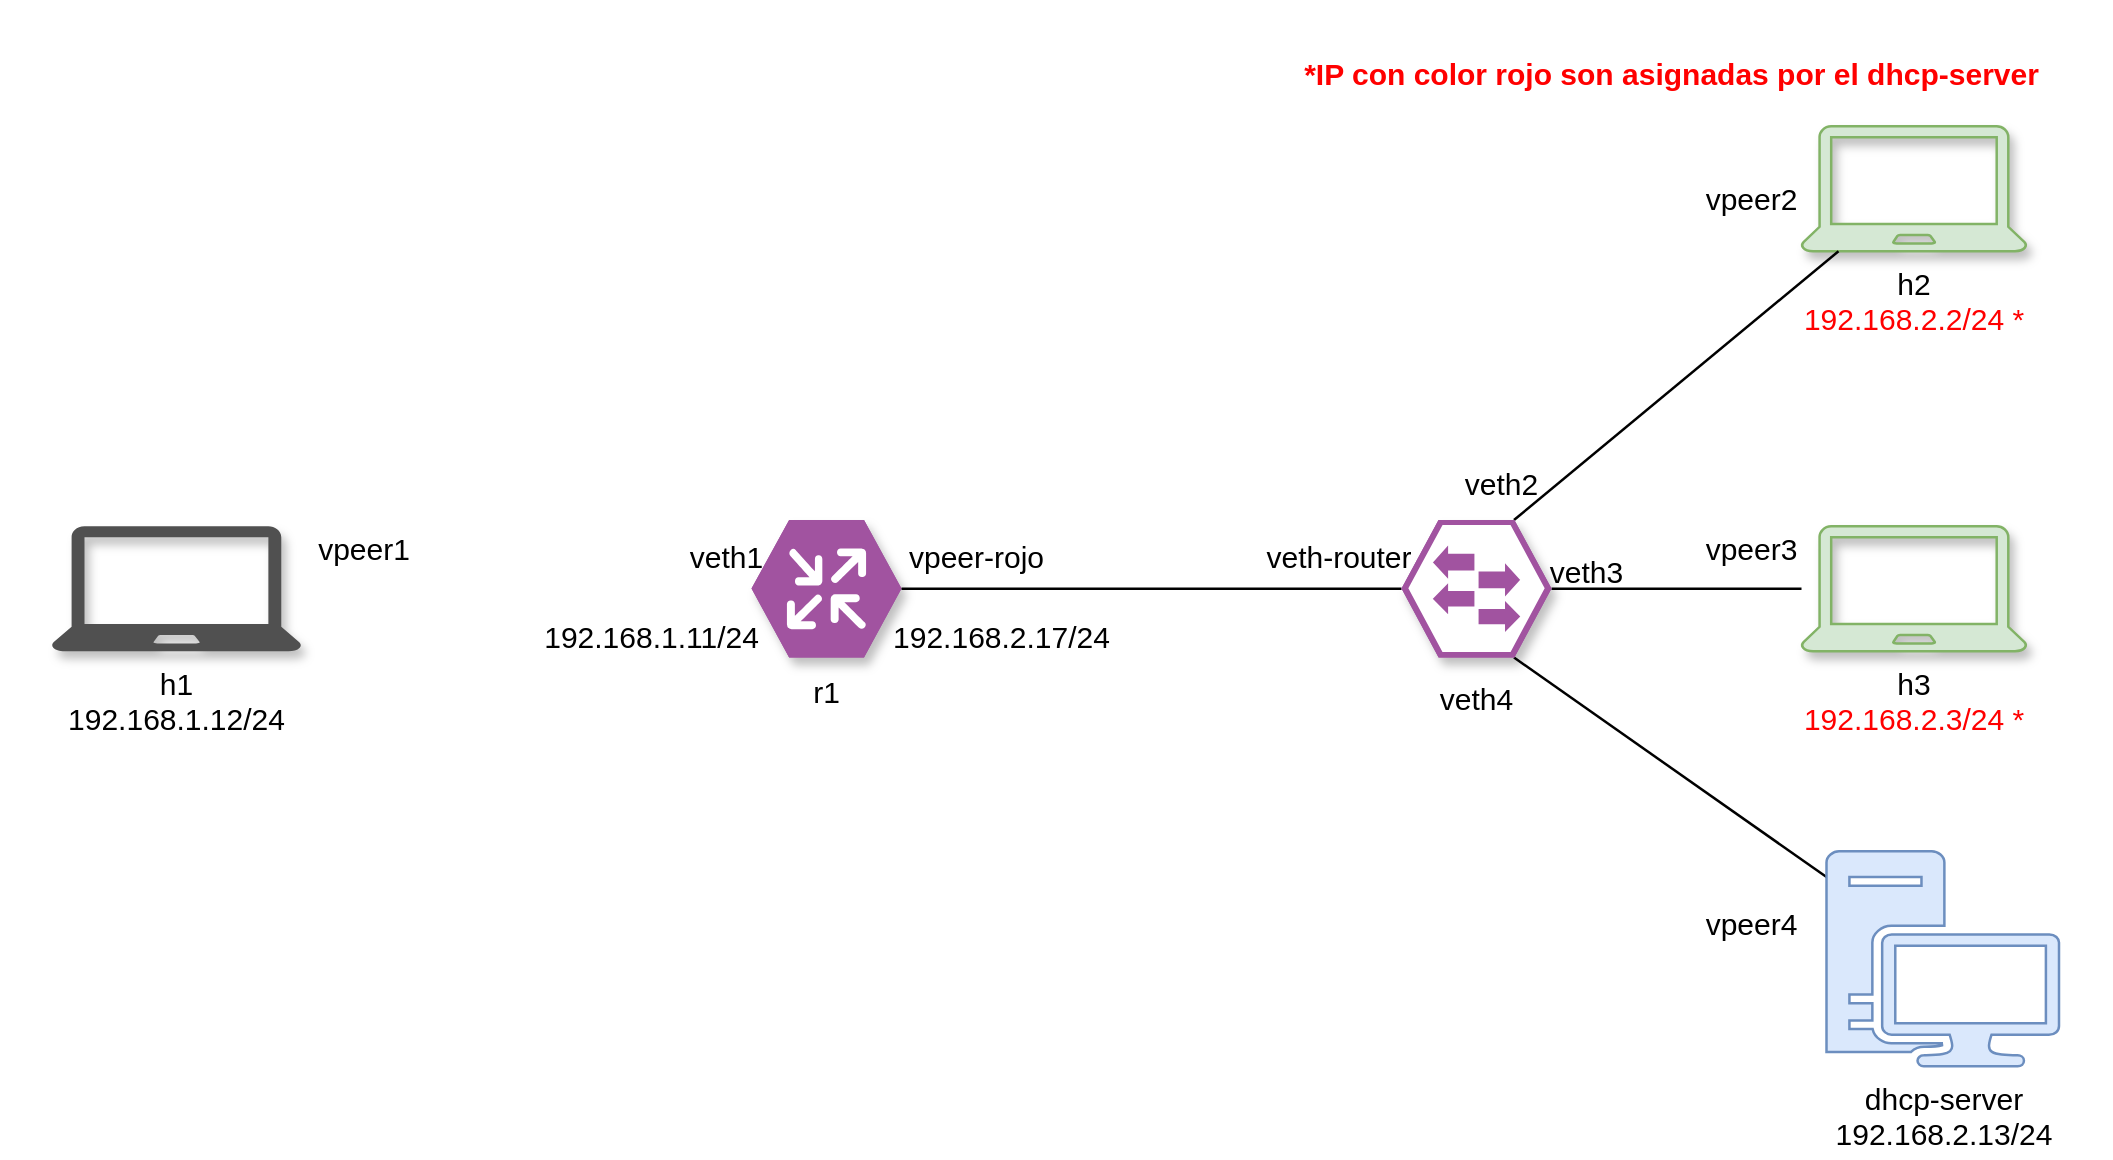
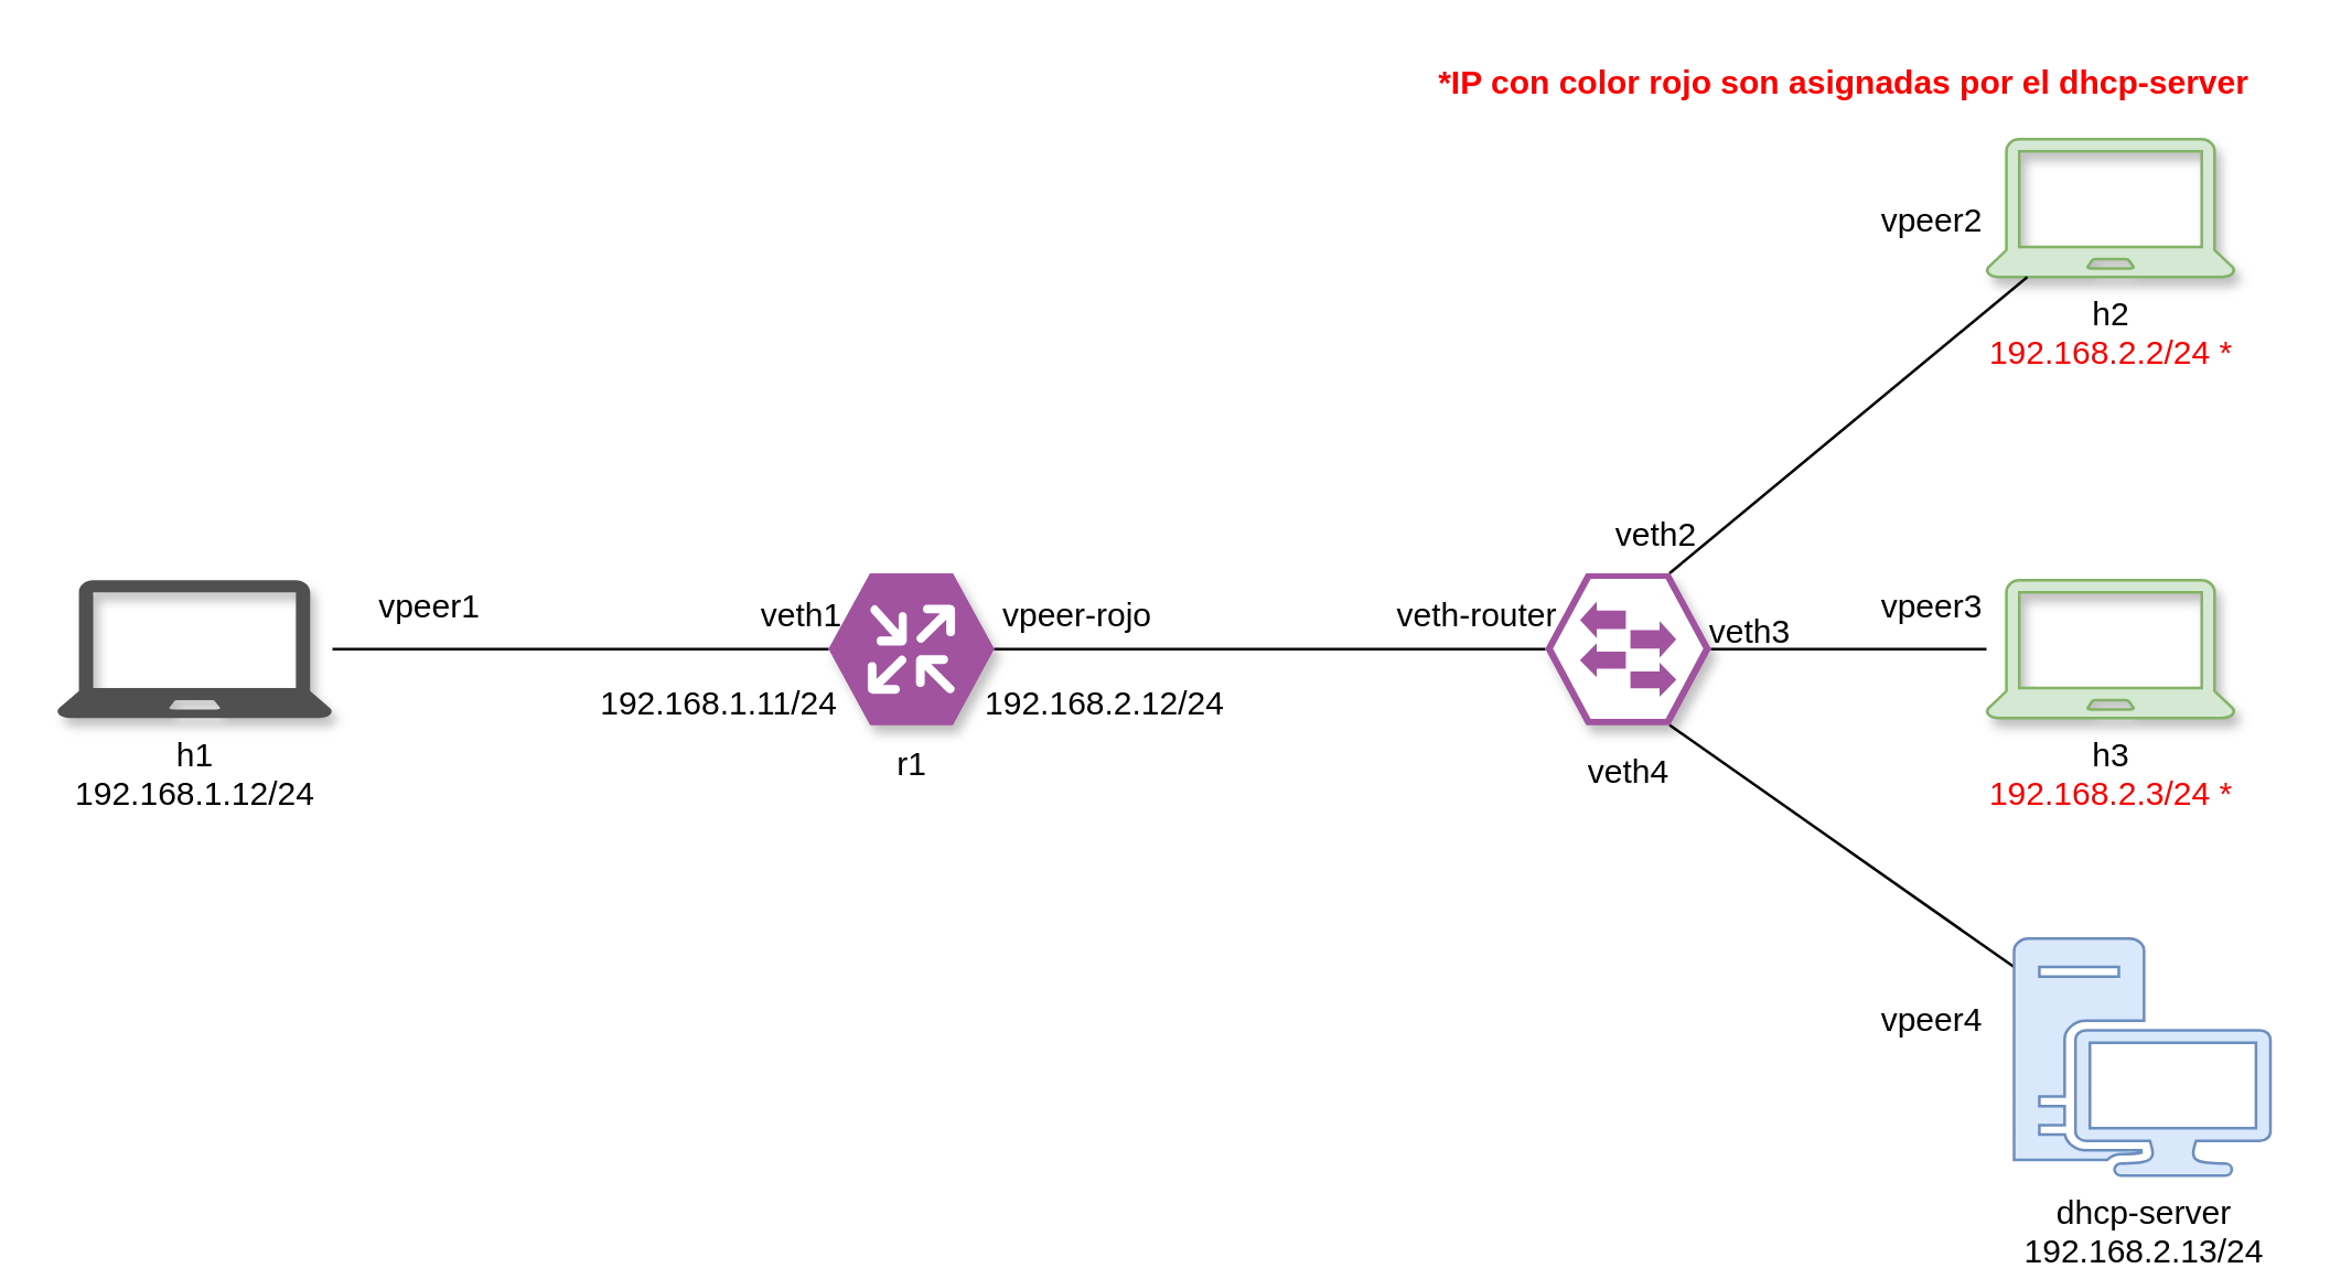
  <mxCell id="0" />
  <mxCell id="1" parent="0" />
+ <mxCell id="2" style="rounded=0;orthogonalLoop=1;jettySize=auto;html=1;entryX=0;entryY=0.5;entryDx=0;entryDy=0;entryPerimeter=0;endArrow=none;endFill=0;" parent="1" source="3" target="6" edge="1"><mxGeometry relative="1" as="geometry" /></mxCell>
  <mxCell id="3" value="h1&lt;br&gt;192.168.1.12/24" style="pointerEvents=1;shadow=1;dashed=0;html=1;strokeColor=none;fillColor=#505050;labelPosition=center;verticalLabelPosition=bottom;verticalAlign=top;outlineConnect=0;align=center;shape=mxgraph.office.devices.laptop;" parent="1" vertex="1"><mxGeometry x="20" y="210" width="100" height="50" as="geometry" /></mxCell>
  <mxCell id="4" value="h3&lt;br&gt;&lt;font color=&quot;#ff0000&quot;&gt;192.168.2.3/24 *&lt;/font&gt;" style="pointerEvents=1;shadow=1;dashed=0;html=1;strokeColor=#82b366;fillColor=#d5e8d4;labelPosition=center;verticalLabelPosition=bottom;verticalAlign=top;outlineConnect=0;align=center;shape=mxgraph.office.devices.laptop;sketch=0;" parent="1" vertex="1"><mxGeometry x="720" y="210" width="90" height="50" as="geometry" /></mxCell>
  <mxCell id="5" value="h2&lt;br&gt;&lt;font color=&quot;#ff0000&quot;&gt;192.168.2.2/24 *&lt;br&gt;&lt;/font&gt;" style="pointerEvents=1;shadow=1;dashed=0;html=1;strokeColor=#82b366;fillColor=#d5e8d4;labelPosition=center;verticalLabelPosition=bottom;verticalAlign=top;outlineConnect=0;align=center;shape=mxgraph.office.devices.laptop;" parent="1" vertex="1"><mxGeometry x="720" y="50" width="90" height="50" as="geometry" /></mxCell>
  <mxCell id="6" value="r1" style="verticalLabelPosition=bottom;html=1;fillColor=#A153A0;strokeColor=#ffffff;verticalAlign=top;align=center;points=[[0,0.5,0],[0.125,0.25,0],[0.25,0,0],[0.5,0,0],[0.75,0,0],[0.875,0.25,0],[1,0.5,0],[0.875,0.75,0],[0.75,1,0],[0.5,1,0],[0.125,0.75,0]];pointerEvents=1;shape=mxgraph.cisco_safe.compositeIcon;bgIcon=mxgraph.cisco_safe.design.blank_device;resIcon=mxgraph.cisco_safe.design.router;shadow=1;sketch=0;" parent="1" vertex="1"><mxGeometry x="300" y="207.5" width="60" height="55" as="geometry" /></mxCell>
  <mxCell id="7" style="edgeStyle=none;rounded=0;orthogonalLoop=1;jettySize=auto;html=1;exitX=0;exitY=0.5;exitDx=0;exitDy=0;exitPerimeter=0;entryX=1;entryY=0.5;entryDx=0;entryDy=0;entryPerimeter=0;endArrow=none;endFill=0;" parent="1" source="11" target="6" edge="1"><mxGeometry relative="1" as="geometry" /></mxCell>
  <mxCell id="8" style="edgeStyle=none;rounded=0;orthogonalLoop=1;jettySize=auto;html=1;exitX=0.75;exitY=0;exitDx=0;exitDy=0;exitPerimeter=0;endArrow=none;endFill=0;" parent="1" source="11" target="5" edge="1"><mxGeometry relative="1" as="geometry" /></mxCell>
  <mxCell id="9" style="edgeStyle=none;rounded=0;orthogonalLoop=1;jettySize=auto;html=1;exitX=1;exitY=0.5;exitDx=0;exitDy=0;exitPerimeter=0;endArrow=none;endFill=0;" parent="1" source="11" target="4" edge="1"><mxGeometry relative="1" as="geometry" /></mxCell>
  <mxCell id="10" style="edgeStyle=none;rounded=0;orthogonalLoop=1;jettySize=auto;html=1;exitX=0.75;exitY=1;exitDx=0;exitDy=0;exitPerimeter=0;endArrow=none;endFill=0;" parent="1" source="11" target="12" edge="1"><mxGeometry relative="1" as="geometry" /></mxCell>
  <mxCell id="11" value="" style="verticalLabelPosition=bottom;html=1;fillColor=#A153A0;strokeColor=#ffffff;verticalAlign=top;align=center;points=[[0,0.5,0],[0.125,0.25,0],[0.25,0,0],[0.5,0,0],[0.75,0,0],[0.875,0.25,0],[1,0.5,0],[0.875,0.75,0],[0.75,1,0],[0.5,1,0],[0.125,0.75,0]];pointerEvents=1;shape=mxgraph.cisco_safe.compositeIcon;bgIcon=mxgraph.cisco_safe.design.blank_device;resIcon=mxgraph.cisco_safe.design.access_switch_2;shadow=1;sketch=0;" parent="1" vertex="1"><mxGeometry x="560" y="207.5" width="60" height="55" as="geometry" /></mxCell>
  <mxCell id="12" value="dhcp-server&lt;br&gt;192.168.2.13/24" style="pointerEvents=1;shadow=0;dashed=0;html=1;strokeColor=#6c8ebf;fillColor=#dae8fc;labelPosition=center;verticalLabelPosition=bottom;verticalAlign=top;outlineConnect=0;align=center;shape=mxgraph.office.devices.workstation;sketch=0;" parent="1" vertex="1"><mxGeometry x="730" y="340" width="93" height="86" as="geometry" /></mxCell>
  <mxCell id="13" value="192.168.1.11/24" style="text;html=1;align=center;verticalAlign=middle;resizable=0;points=[];autosize=1;" parent="1" vertex="1"><mxGeometry x="210" y="245" width="100" height="20" as="geometry" /></mxCell>
- <mxCell id="14" value="192.168.2.17/24" style="text;html=1;align=center;verticalAlign=middle;resizable=0;points=[];autosize=1;" parent="1" vertex="1"><mxGeometry x="350" y="245" width="100" height="20" as="geometry" /></mxCell>
+ <mxCell id="14" value="192.168.2.12/24" style="text;html=1;align=center;verticalAlign=middle;resizable=0;points=[];autosize=1;" parent="1" vertex="1"><mxGeometry x="350" y="245" width="100" height="20" as="geometry" /></mxCell>
  <mxCell id="15" value="veth1" style="text;html=1;align=center;verticalAlign=middle;resizable=0;points=[];autosize=1;" parent="1" vertex="1"><mxGeometry x="270" y="212.5" width="40" height="20" as="geometry" /></mxCell>
  <mxCell id="16" value="vpeer-rojo" style="text;html=1;align=center;verticalAlign=middle;resizable=0;points=[];autosize=1;" parent="1" vertex="1"><mxGeometry x="350" y="212.5" width="80" height="20" as="geometry" /></mxCell>
  <mxCell id="17" value="veth-router" style="text;html=1;align=center;verticalAlign=middle;resizable=0;points=[];autosize=1;" parent="1" vertex="1"><mxGeometry x="500" y="212.5" width="70" height="20" as="geometry" /></mxCell>
- <mxCell id="18" value="vpeer1" style="text;html=1;align=center;verticalAlign=middle;resizable=0;points=[];autosize=1;" parent="1" vertex="1"><mxGeometry x="120" y="210" width="50" height="20" as="geometry" /></mxCell>
+ <mxCell id="18" value="vpeer1" style="text;html=1;align=center;verticalAlign=middle;resizable=0;points=[];autosize=1;" parent="1" vertex="1"><mxGeometry x="130" y="210" width="50" height="20" as="geometry" /></mxCell>
  <mxCell id="19" value="vpeer2" style="text;html=1;align=center;verticalAlign=middle;resizable=0;points=[];autosize=1;" parent="1" vertex="1"><mxGeometry x="675" y="70" width="50" height="20" as="geometry" /></mxCell>
  <mxCell id="20" value="vpeer3" style="text;html=1;align=center;verticalAlign=middle;resizable=0;points=[];autosize=1;" parent="1" vertex="1"><mxGeometry x="675" y="210" width="50" height="20" as="geometry" /></mxCell>
  <mxCell id="21" value="vpeer4" style="text;html=1;align=center;verticalAlign=middle;resizable=0;points=[];autosize=1;" parent="1" vertex="1"><mxGeometry x="675" y="360" width="50" height="20" as="geometry" /></mxCell>
  <mxCell id="22" value="veth2" style="text;html=1;align=center;verticalAlign=middle;resizable=0;points=[];autosize=1;" parent="1" vertex="1"><mxGeometry x="580" y="184" width="40" height="20" as="geometry" /></mxCell>
  <mxCell id="23" value="veth4" style="text;html=1;align=center;verticalAlign=middle;resizable=0;points=[];autosize=1;" parent="1" vertex="1"><mxGeometry x="570" y="270" width="40" height="20" as="geometry" /></mxCell>
  <mxCell id="24" value="veth3" style="text;html=1;align=center;verticalAlign=middle;resizable=0;points=[];autosize=1;" parent="1" vertex="1"><mxGeometry x="614" y="219" width="40" height="20" as="geometry" /></mxCell>
  <mxCell id="25" value="&lt;font color=&quot;#ff0000&quot;&gt;&lt;b&gt;*IP con color rojo son asignadas por el dhcp-server&lt;/b&gt;&lt;/font&gt;" style="text;html=1;align=center;verticalAlign=middle;resizable=0;points=[];autosize=1;" vertex="1" parent="1"><mxGeometry x="513" y="20" width="310" height="20" as="geometry" /></mxCell>
